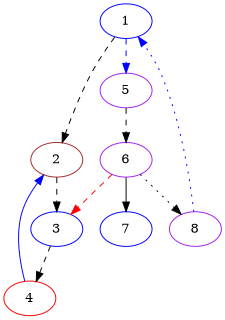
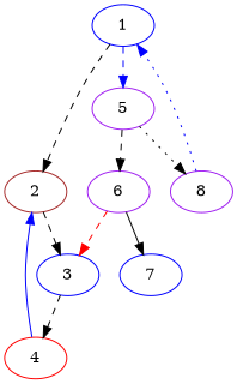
  digraph {
    node [color=blue]
    edge [color=black style=dashed]
    1
    2 [color=brown]
    5 [color=purple]
    3
    6 [color=purple]
    4 [color=red]
    7
    8 [color=purple]
    1 -> 2
    1 -> 5 [color=blue]
    2 -> 3
    5 -> 6
    3 -> 4
    6 -> 3 [color=red]
    6 -> 7 [style=solid]
-   6 -> 8 [style=dotted]
+   5 -> 8 [style=dotted]
    4 -> 2 [color=blue style=solid]
    8 -> 1 [color=blue style=dotted]
  }
